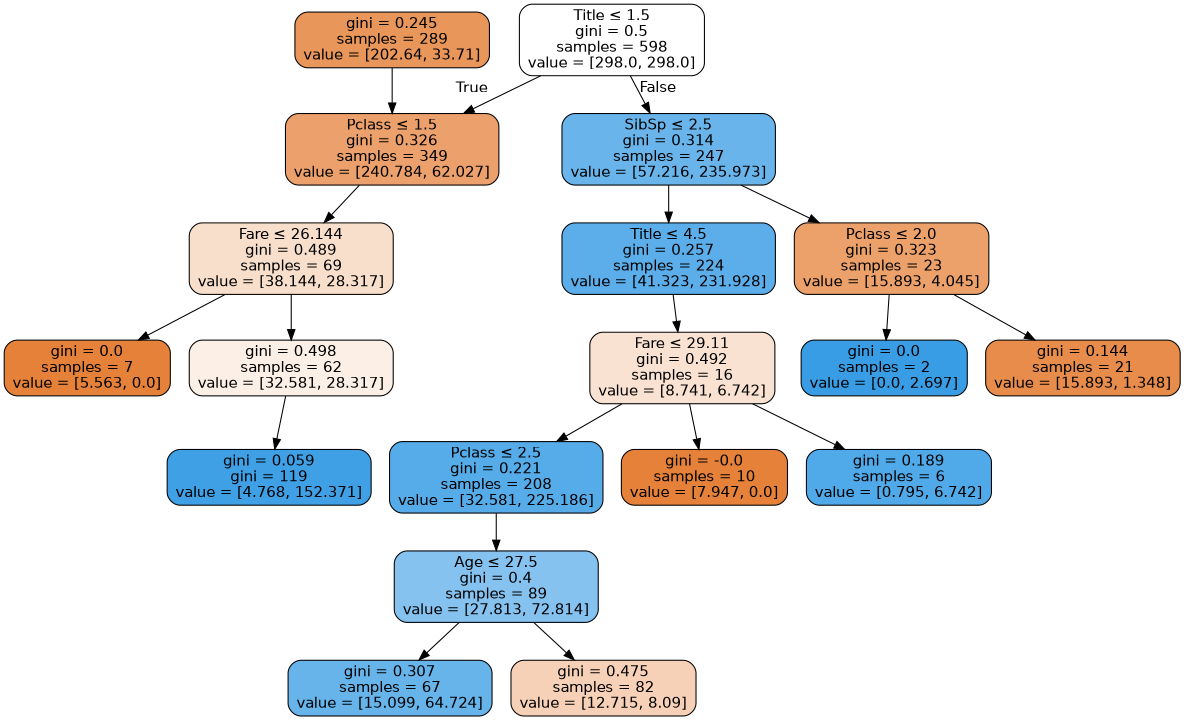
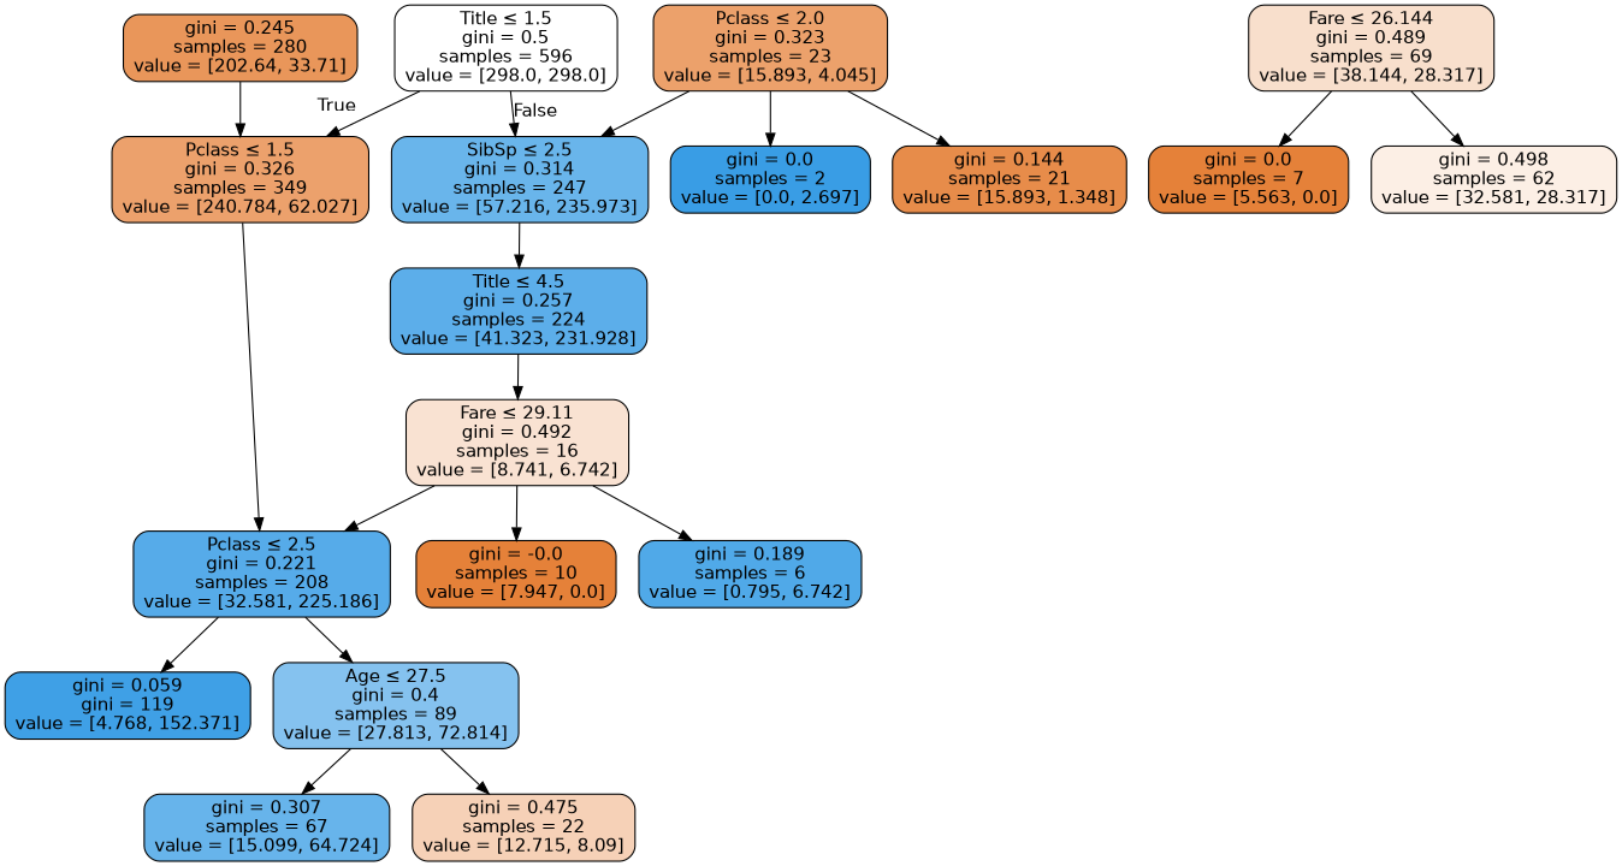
  digraph {
    node [color=black fillcolor="#e58139" fontname=helvetica shape=box style="filled, rounded"]
    edge [fontname=helvetica]
-   n1 [fillcolor="#ffffff" label=<Title &le; 1.5<br/>gini = 0.5<br/>samples = 598<br/>value = [298.0, 298.0]>]
+   n1 [fillcolor="#ffffff" label=<Title &le; 1.5<br/>gini = 0.5<br/>samples = 596<br/>value = [298.0, 298.0]>]
    n2 [fillcolor="#eca16c" label=<Pclass &le; 1.5<br/>gini = 0.326<br/>samples = 349<br/>value = [240.784, 62.027]>]
    n3 [fillcolor="#69b5eb" label=<SibSp &le; 2.5<br/>gini = 0.314<br/>samples = 247<br/>value = [57.216, 235.973]>]
    n4 [fillcolor="#f8dfcc" label=<Fare &le; 26.144<br/>gini = 0.489<br/>samples = 69<br/>value = [38.144, 28.317]>]
    n5 [fillcolor="#5caeea" label=<Title &le; 4.5<br/>gini = 0.257<br/>samples = 224<br/>value = [41.323, 231.928]>]
    n6 [fillcolor="#eca16b" label=<Pclass &le; 2.0<br/>gini = 0.323<br/>samples = 23<br/>value = [15.893, 4.045]>]
    n7 [label=<gini = 0.0<br/>samples = 7<br/>value = [5.563, 0.0]>]
    n8 [fillcolor="#fcefe5" label=<gini = 0.498<br/>samples = 62<br/>value = [32.581, 28.317]>]
-   n9 [fillcolor="#e9965a" label=<gini = 0.245<br/>samples = 289<br/>value = [202.64, 33.71]>]
+   n9 [fillcolor="#e9965a" label=<gini = 0.245<br/>samples = 280<br/>value = [202.64, 33.71]>]
    n10 [fillcolor="#f9e2d2" label=<Fare &le; 29.11<br/>gini = 0.492<br/>samples = 16<br/>value = [8.741, 6.742]>]
    n11 [fillcolor="#399de5" label=<gini = 0.0<br/>samples = 2<br/>value = [0.0, 2.697]>]
    n12 [fillcolor="#e78c4a" label=<gini = 0.144<br/>samples = 21<br/>value = [15.893, 1.348]>]
    n13 [fillcolor="#56abe9" label=<Pclass &le; 2.5<br/>gini = 0.221<br/>samples = 208<br/>value = [32.581, 225.186]>]
    n14 [fillcolor="#3fa0e6" label=<gini = 0.059<br/>gini = 119<br/>value = [4.768, 152.371]>]
    n15 [fillcolor="#85c2ef" label=<Age &le; 27.5<br/>gini = 0.4<br/>samples = 89<br/>value = [27.813, 72.814]>]
    n16 [label=<gini = -0.0<br/>samples = 10<br/>value = [7.947, 0.0]>]
    n17 [fillcolor="#50a9e8" label=<gini = 0.189<br/>samples = 6<br/>value = [0.795, 6.742]>]
    n18 [fillcolor="#67b4eb" label=<gini = 0.307<br/>samples = 67<br/>value = [15.099, 64.724]>]
-   n19 [fillcolor="#f6d1b7" label=<gini = 0.475<br/>samples = 82<br/>value = [12.715, 8.09]>]
+   n19 [fillcolor="#f6d1b7" label=<gini = 0.475<br/>samples = 22<br/>value = [12.715, 8.09]>]
    n1 -> n2 [headlabel=True labelangle=45 labeldistance=2.5]
    n1 -> n3 [headlabel=False labelangle=-45 labeldistance=2.5]
-   n2 -> n4
+   n2 -> n13
    n3 -> n5
-   n3 -> n6
+   n6 -> n3
    n4 -> n7
    n4 -> n8
    n5 -> n10
    n6 -> n11
    n6 -> n12
    n9 -> n2
    n10 -> n13
    n10 -> n16
    n10 -> n17
-   n8 -> n14
+   n13 -> n14
    n13 -> n15
    n15 -> n18
    n15 -> n19
  }
